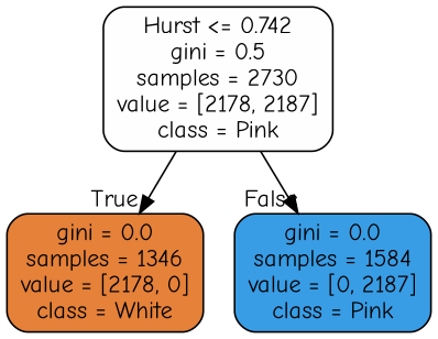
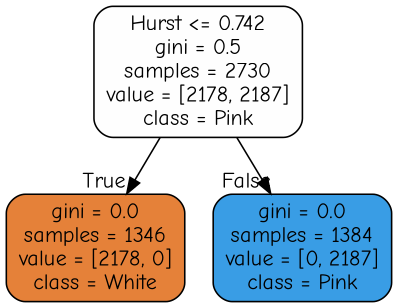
  digraph {
    fontname="Comic Neue"
    node [color=black fontname="Comic Neue" shape=box style="filled, rounded"]
    edge [fontname="Comic Neue" labeldistance=2.5]
    n1 [fillcolor="#399de501" label="Hurst <= 0.742\ngini = 0.5\nsamples = 2730\nvalue = [2178, 2187]\nclass = Pink"]
    n2 [fillcolor="#e58139ff" label="gini = 0.0\nsamples = 1346\nvalue = [2178, 0]\nclass = White"]
-   n3 [fillcolor="#399de5ff" label="gini = 0.0\nsamples = 1584\nvalue = [0, 2187]\nclass = Pink"]
+   n3 [fillcolor="#399de5ff" label="gini = 0.0\nsamples = 1384\nvalue = [0, 2187]\nclass = Pink"]
    n1 -> n2 [headlabel=True labelangle=45]
    n1 -> n3 [headlabel=False labelangle=-45]
  }
